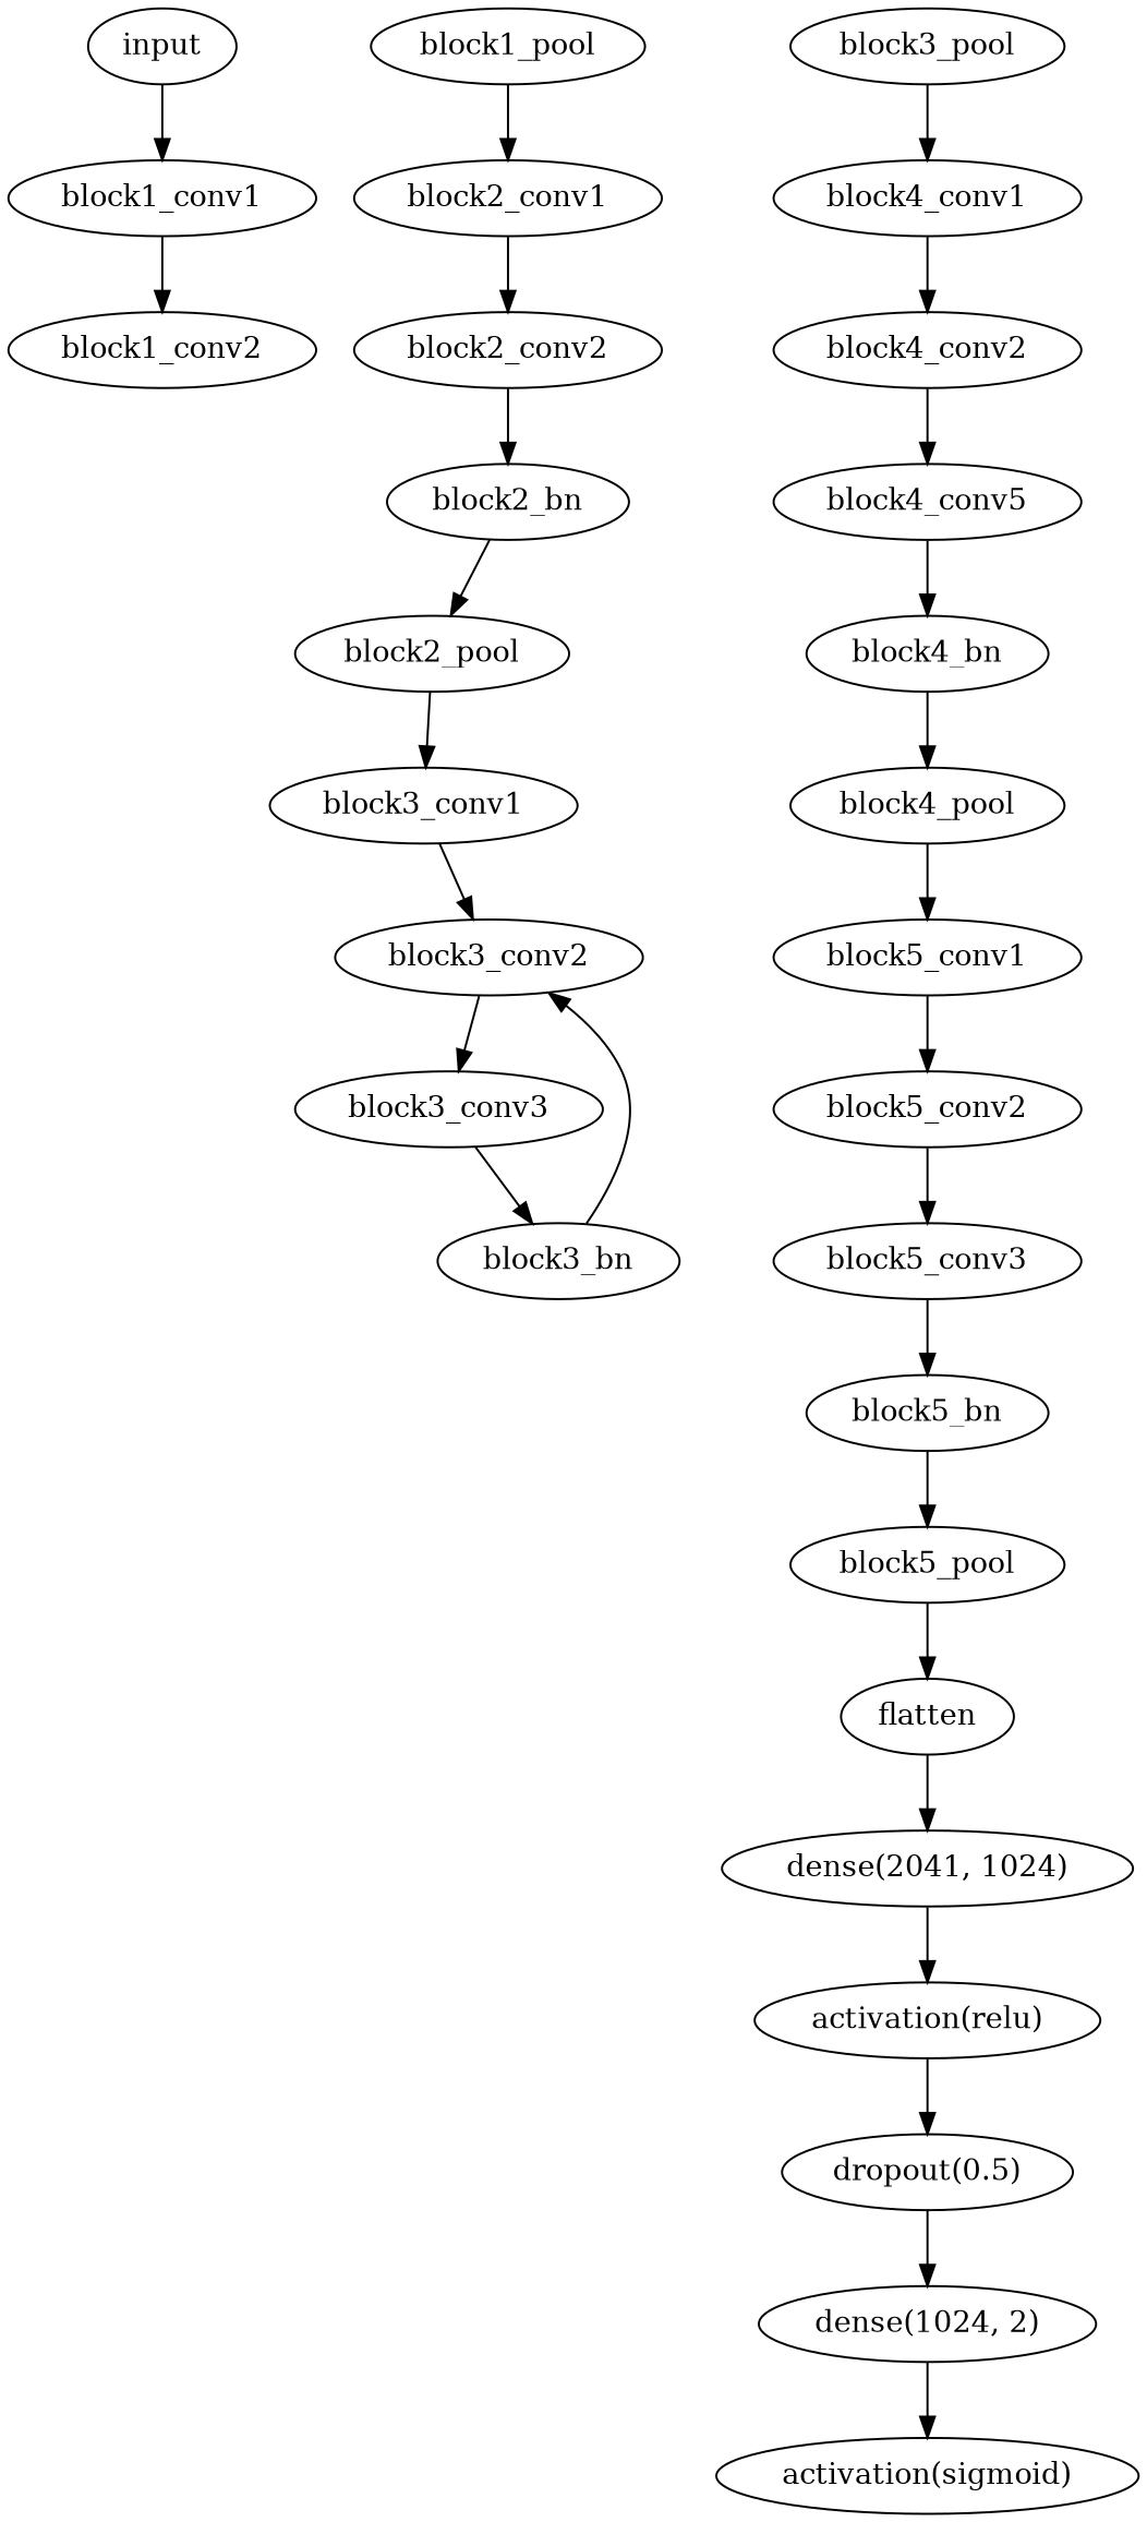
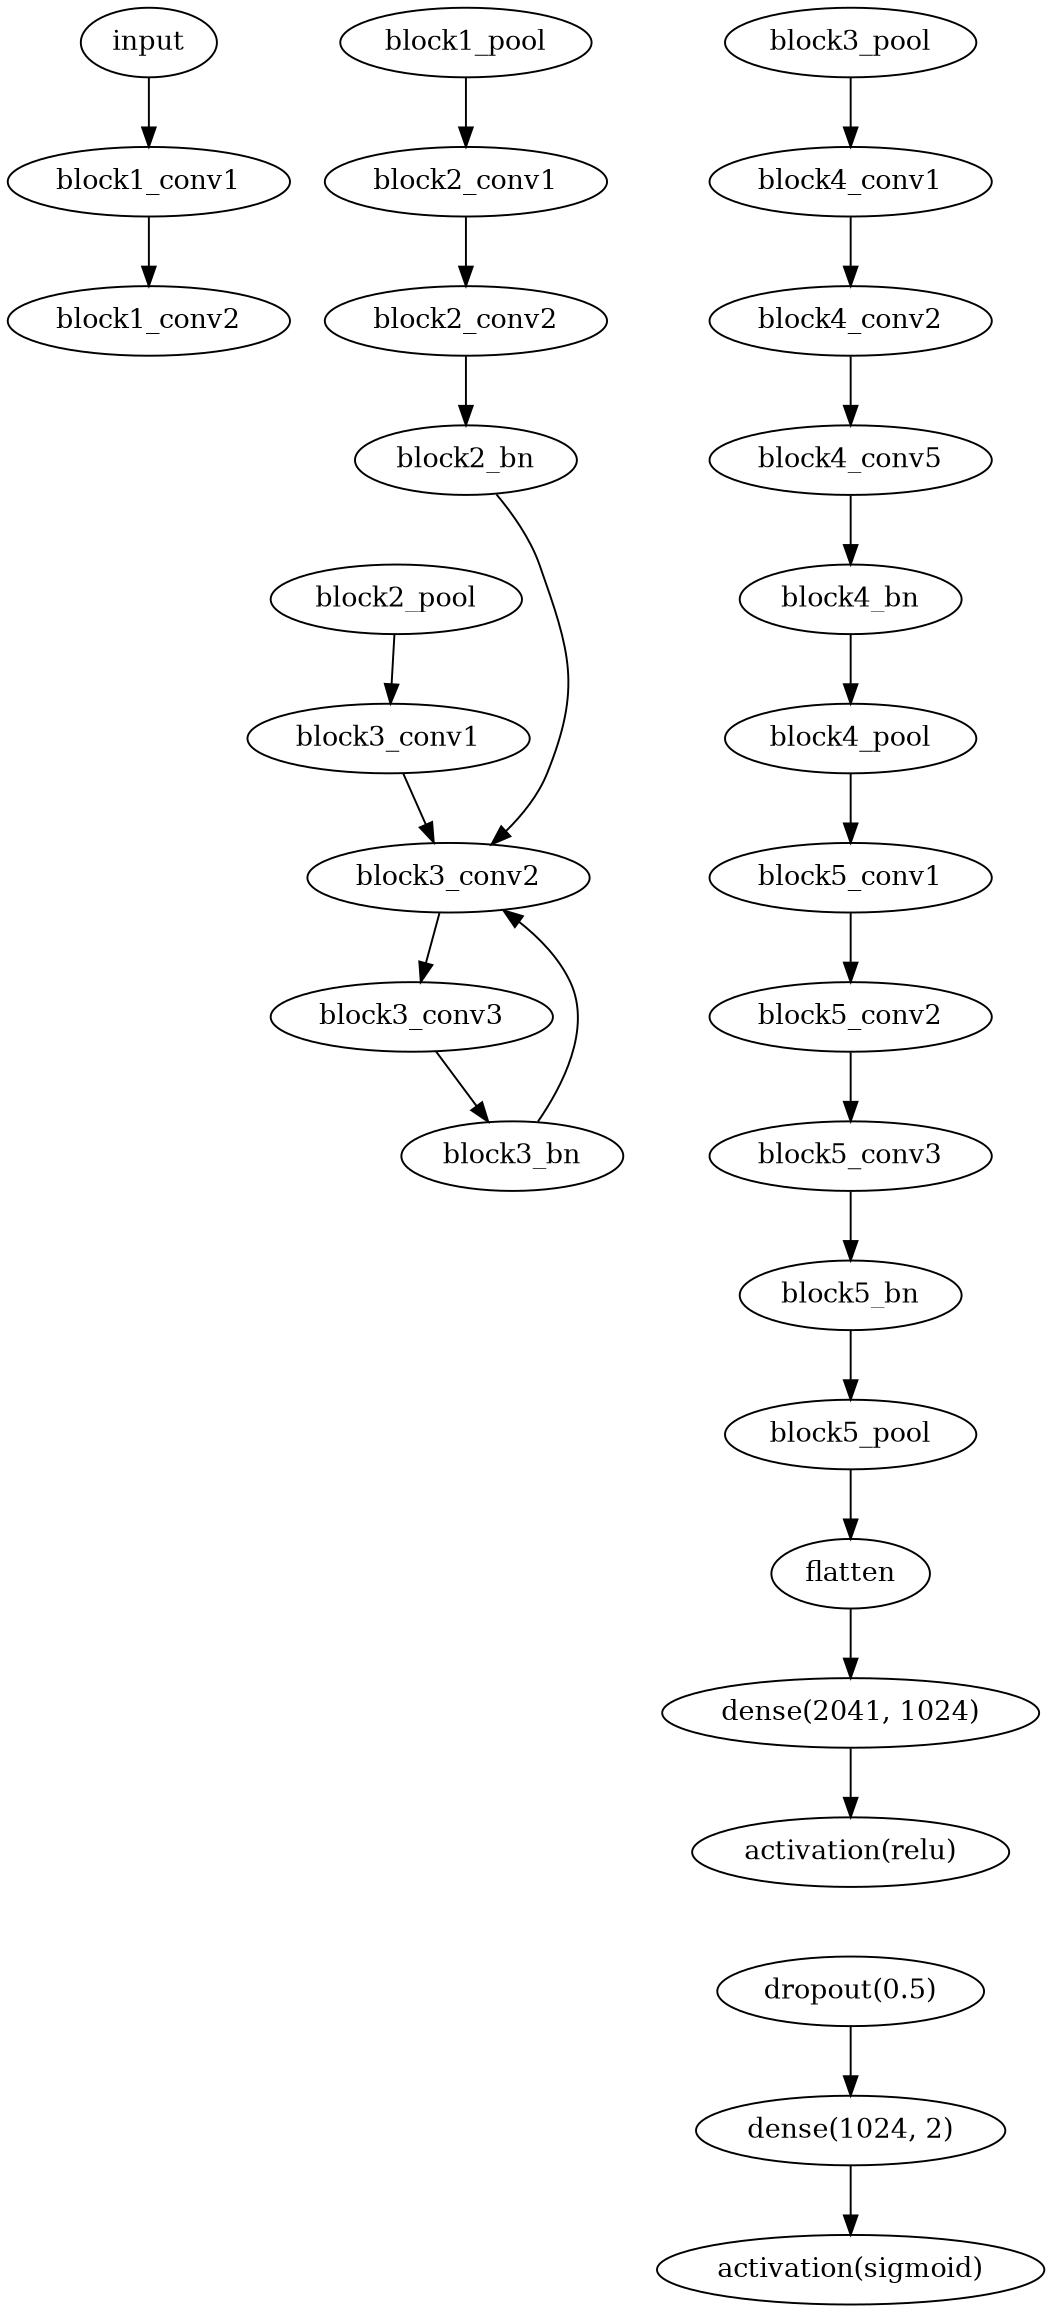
  digraph {
    n1 [label=block1_conv1]
    n2 [label=block1_conv2]
    input
    n4 [label=block1_pool]
    n5 [label=block2_conv1]
    n6 [label=block2_conv2]
    n7 [label=block2_bn]
    n8 [label=block2_pool]
    n9 [label=block3_conv1]
    n10 [label=block3_conv2]
    n11 [label=block3_conv3]
    n12 [label=block3_bn]
    n13 [label=block3_pool]
    n14 [label=block4_conv1]
    n15 [label=block4_conv2]
    n16 [label=block4_conv5]
    n17 [label=block4_bn]
    n18 [label=block4_pool]
    n19 [label=block5_conv1]
    n20 [label=block5_conv2]
    n21 [label=block5_conv3]
    n22 [label=block5_bn]
    n23 [label=block5_pool]
    n24 [label=flatten]
    n25 [label="dense(2041, 1024)"]
    n26 [label="activation(relu)"]
    n27 [label="dropout(0.5)"]
    n28 [label="dense(1024, 2)"]
    n29 [label="activation(sigmoid)"]
    n1 -> n2
    input -> n1
    n4 -> n5
    n5 -> n6
    n6 -> n7
-   n7 -> n8
+   n7 -> n10
    n8 -> n9
    n9 -> n10
    n10 -> n11
    n11 -> n12
    n12 -> n10
    n13 -> n14
    n14 -> n15
    n15 -> n16
    n16 -> n17
    n17 -> n18
    n18 -> n19
    n19 -> n20
    n20 -> n21
    n21 -> n22
    n22 -> n23
    n23 -> n24
    n24 -> n25
    n25 -> n26
-   n26 -> n27
    n27 -> n28
    n28 -> n29
  }
